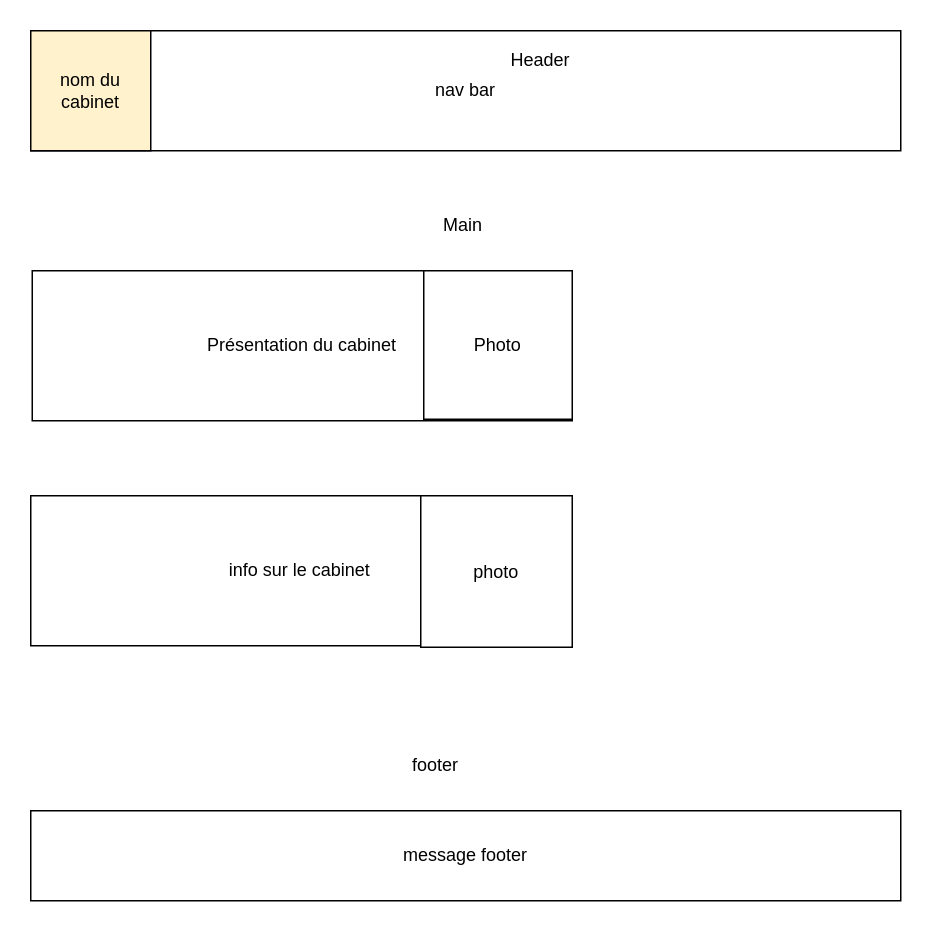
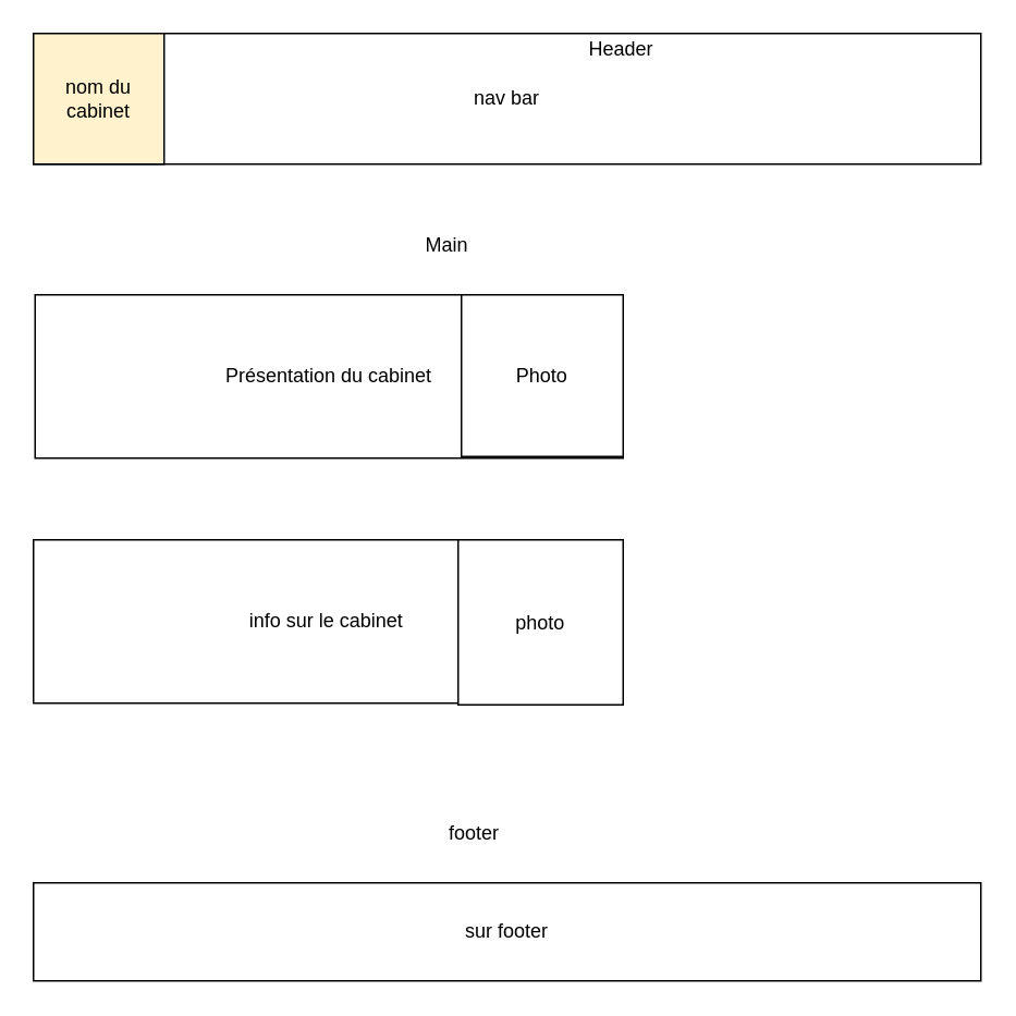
  <mxCell id="0" />
  <mxCell id="1" parent="0" />
  <mxCell id="2" value="nav bar" style="rounded=0;whiteSpace=wrap;html=1;" parent="1" vertex="1"><mxGeometry width="580" height="80" as="geometry" x="20" y="20" /></mxCell>
  <mxCell id="3" value="nom du cabinet" style="whiteSpace=wrap;html=1;aspect=fixed;fillColor=#fff2cc;" parent="1" vertex="1"><mxGeometry width="80" height="80" as="geometry" x="20" y="20" /></mxCell>
- <mxCell id="4" value="Header" style="text;html=1;strokeColor=none;fillColor=none;align=center;verticalAlign=middle;whiteSpace=wrap;rounded=0;" parent="1" vertex="1"><mxGeometry x="340" y="30" width="40" height="20" as="geometry" /></mxCell>
+ <mxCell id="4" value="Header" style="text;html=1;strokeColor=none;fillColor=none;align=center;verticalAlign=middle;whiteSpace=wrap;rounded=0;" parent="1" vertex="1"><mxGeometry x="360" width="40" height="20" as="geometry" y="20" /></mxCell>
  <mxCell id="5" value="info sur le cabinet" style="rounded=0;whiteSpace=wrap;html=1;" parent="1" vertex="1"><mxGeometry y="330" width="359" height="100" as="geometry" x="20" /></mxCell>
  <mxCell id="6" value="Présentation du cabinet" style="rounded=0;whiteSpace=wrap;html=1;" parent="1" vertex="1"><mxGeometry x="21" y="180" width="360" height="100" as="geometry" /></mxCell>
- <mxCell id="7" value="Main&amp;nbsp;" style="text;html=1;strokeColor=none;fillColor=none;align=center;verticalAlign=middle;whiteSpace=wrap;rounded=0;" parent="1" vertex="1"><mxGeometry x="270" y="140" width="80" height="20" as="geometry" /></mxCell>
- <mxCell id="8" value="message footer" style="rounded=0;whiteSpace=wrap;html=1;" parent="1" vertex="1"><mxGeometry y="540" width="580" height="60" as="geometry" x="20" /></mxCell>
+ <mxCell id="7" value="Main&amp;nbsp;" style="text;html=1;strokeColor=none;fillColor=none;align=center;verticalAlign=middle;whiteSpace=wrap;rounded=0;" parent="1" vertex="1"><mxGeometry x="235" y="140" width="80" height="20" as="geometry" /></mxCell>
+ <mxCell id="8" value="sur footer" style="rounded=0;whiteSpace=wrap;html=1;" parent="1" vertex="1"><mxGeometry y="540" width="580" height="60" as="geometry" x="20" /></mxCell>
  <mxCell id="9" value="footer&lt;br&gt;" style="text;html=1;strokeColor=none;fillColor=none;align=center;verticalAlign=middle;whiteSpace=wrap;rounded=0;" parent="1" vertex="1"><mxGeometry x="270" y="500" width="40" height="20" as="geometry" /></mxCell>
  <mxCell id="10" value="Photo" style="whiteSpace=wrap;html=1;aspect=fixed;" parent="1" vertex="1"><mxGeometry x="282" y="180" width="99" height="99" as="geometry" /></mxCell>
  <mxCell id="11" value="photo" style="whiteSpace=wrap;html=1;aspect=fixed;" parent="1" vertex="1"><mxGeometry x="280" y="330" width="101" height="101" as="geometry" /></mxCell>
